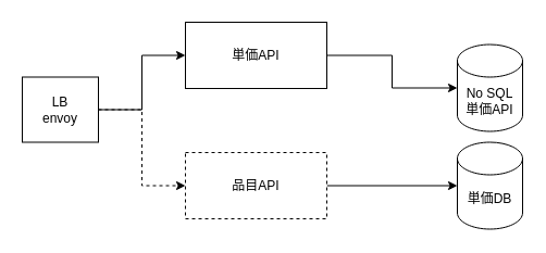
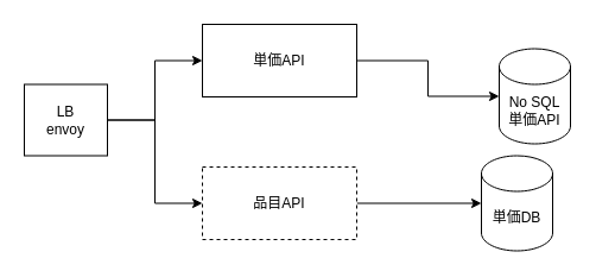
  <mxCell id="0" />
  <mxCell id="1" parent="0" />
  <mxCell id="2" style="edgeStyle=orthogonalEdgeStyle;rounded=0;orthogonalLoop=1;jettySize=auto;html=1;" edge="1" parent="1" source="3" target="7"><mxGeometry relative="1" as="geometry" /></mxCell>
  <mxCell id="3" value="単価API" style="rounded=0;whiteSpace=wrap;html=1;" vertex="1" parent="1"><mxGeometry x="170" y="20" width="130" height="61" as="geometry" /></mxCell>
  <mxCell id="4" style="edgeStyle=orthogonalEdgeStyle;rounded=0;orthogonalLoop=1;jettySize=auto;html=1;" edge="1" parent="1" source="5" target="6"><mxGeometry relative="1" as="geometry" /></mxCell>
  <mxCell id="5" value="品目API" style="rounded=0;whiteSpace=wrap;html=1;dashed=1;" vertex="1" parent="1"><mxGeometry x="170" y="140" width="130" height="61" as="geometry" /></mxCell>
- <mxCell id="6" value="単価DB" style="shape=cylinder3;whiteSpace=wrap;html=1;boundedLbl=1;backgroundOutline=1;size=15;" vertex="1" parent="1"><mxGeometry x="420" y="130.5" width="60" height="80" as="geometry" /></mxCell>
+ <mxCell id="6" value="単価DB" style="shape=cylinder3;whiteSpace=wrap;html=1;boundedLbl=1;backgroundOutline=1;size=15;" vertex="1" parent="1"><mxGeometry x="405" y="130.5" width="60" height="80" as="geometry" /></mxCell>
  <mxCell id="7" value="No SQL&lt;br&gt;単価API" style="shape=cylinder3;whiteSpace=wrap;html=1;boundedLbl=1;backgroundOutline=1;size=15;" vertex="1" parent="1"><mxGeometry x="420" y="40.5" width="60" height="80" as="geometry" /></mxCell>
  <mxCell id="8" style="edgeStyle=orthogonalEdgeStyle;rounded=0;orthogonalLoop=1;jettySize=auto;html=1;entryX=0;entryY=0.5;entryDx=0;entryDy=0;" edge="1" parent="1" source="10" target="3"><mxGeometry relative="1" as="geometry" /></mxCell>
- <mxCell id="9" style="edgeStyle=orthogonalEdgeStyle;rounded=0;orthogonalLoop=1;jettySize=auto;html=1;entryX=0;entryY=0.5;entryDx=0;entryDy=0;dashed=1;" edge="1" parent="1" source="10" target="5"><mxGeometry relative="1" as="geometry" /></mxCell>
+ <mxCell id="9" style="edgeStyle=orthogonalEdgeStyle;rounded=0;orthogonalLoop=1;jettySize=auto;html=1;entryX=0;entryY=0.5;entryDx=0;entryDy=0;" edge="1" parent="1" source="10" target="5"><mxGeometry relative="1" as="geometry" /></mxCell>
  <mxCell id="10" value="LB&lt;br&gt;envoy" style="rounded=0;whiteSpace=wrap;html=1;" vertex="1" parent="1"><mxGeometry x="20" y="70.5" width="70" height="60" as="geometry" /></mxCell>
